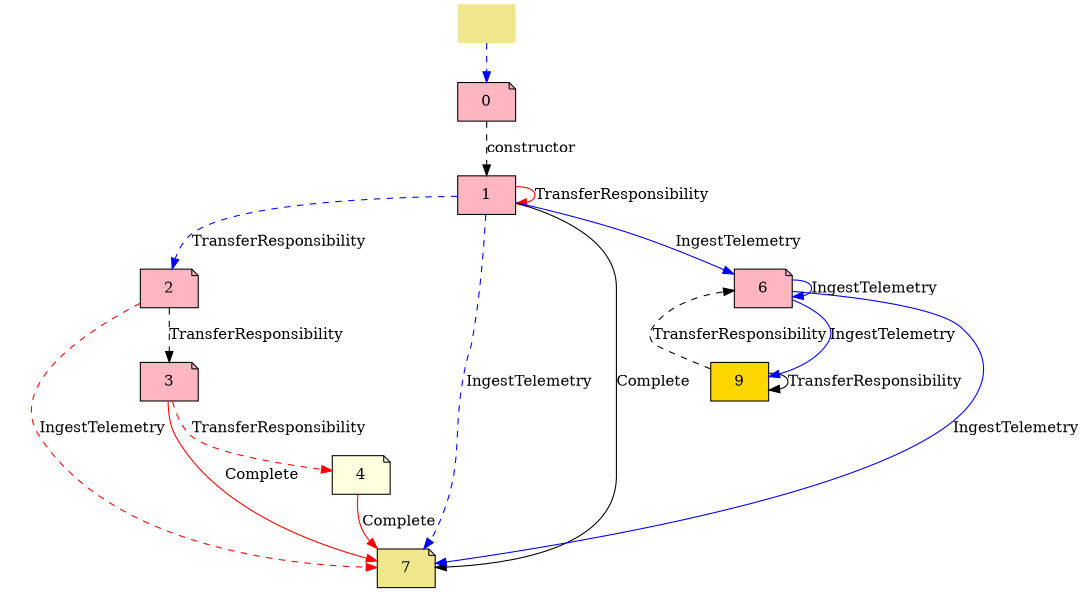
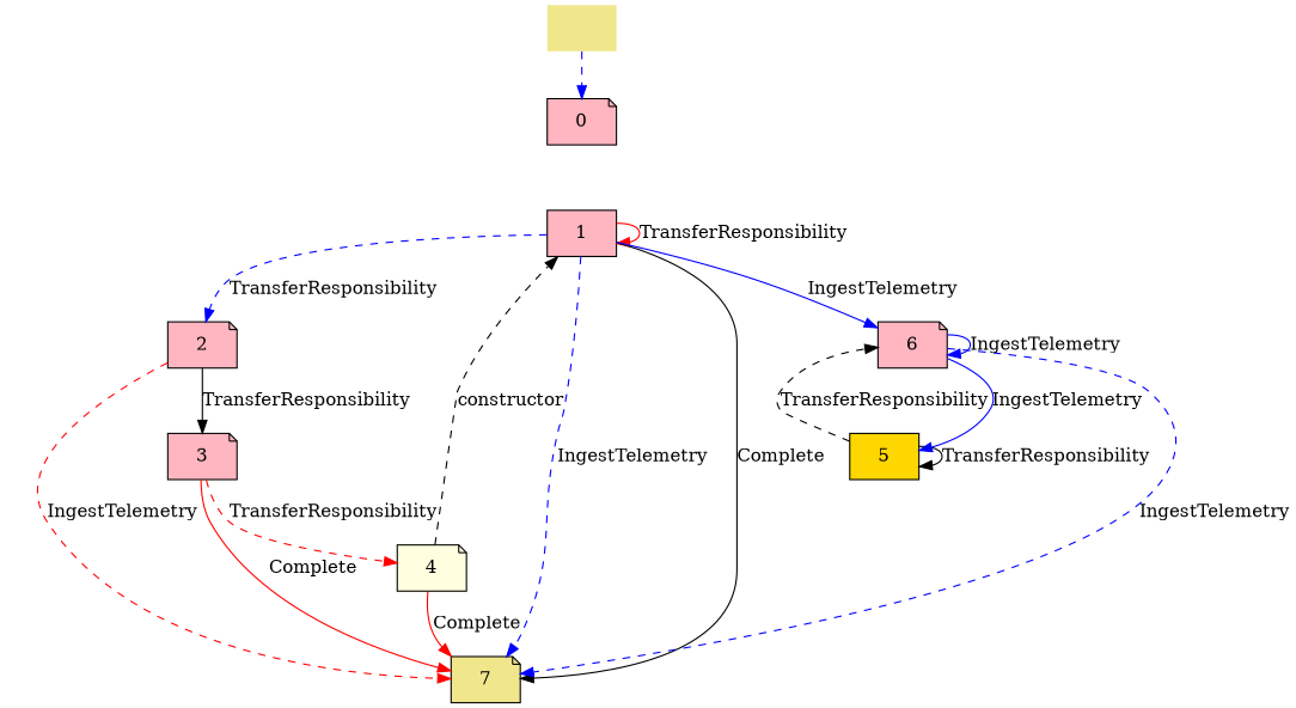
  digraph {
    rankdir=TB
    node [fillcolor=lightpink shape=note style=filled]
    edge [color=blue style=dashed]
    "" [fillcolor=khaki shape=plaintext]
    n2 [label=0]
    n3 [label=1 shape=box]
    n4 [label=2]
    n5 [label=3]
    n6 [fillcolor=khaki label=7]
    n7 [fillcolor=lightyellow label=4]
-   n8 [fillcolor=gold label=9 shape=box]
+   n8 [fillcolor=gold label=5 shape=box]
    n9 [label=6]
    "" -> n2
-   n2 -> n3 [color=black label=constructor]
+   n7 -> n3 [color=black label=constructor]
    n3 -> n3 [color=red label=TransferResponsibility style=solid]
    n3 -> n4 [label=TransferResponsibility]
    n3 -> n6 [label=IngestTelemetry]
    n3 -> n6 [color=black label=Complete style=solid]
    n3 -> n9 [label=IngestTelemetry style=solid]
-   n4 -> n5 [color=black label=TransferResponsibility]
+   n4 -> n5 [color=black label=TransferResponsibility style=solid]
    n4 -> n6 [color=red label=IngestTelemetry]
    n5 -> n6 [color=red label=Complete style=solid]
    n5 -> n7 [color=red label=TransferResponsibility]
    n7 -> n6 [color=red label=Complete style=solid]
    n8 -> n8 [color=black label=TransferResponsibility style=solid]
    n8 -> n9 [color=black label=TransferResponsibility]
-   n9 -> n6 [label=IngestTelemetry style=solid]
+   n9 -> n6 [label=IngestTelemetry]
    n9 -> n8 [label=IngestTelemetry style=solid]
    n9 -> n9 [label=IngestTelemetry style=solid]
  }
